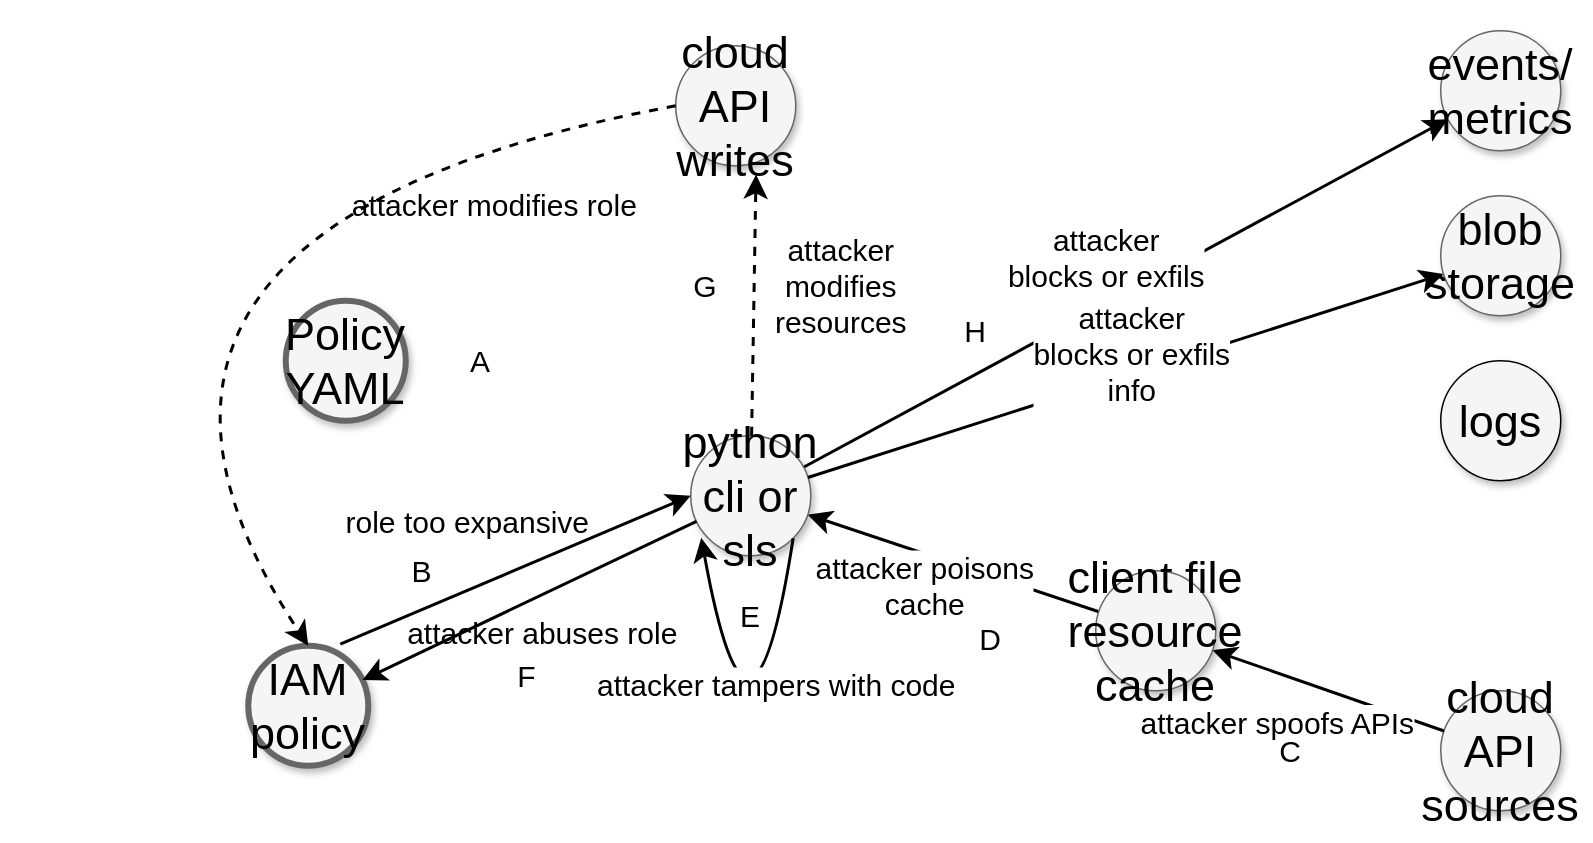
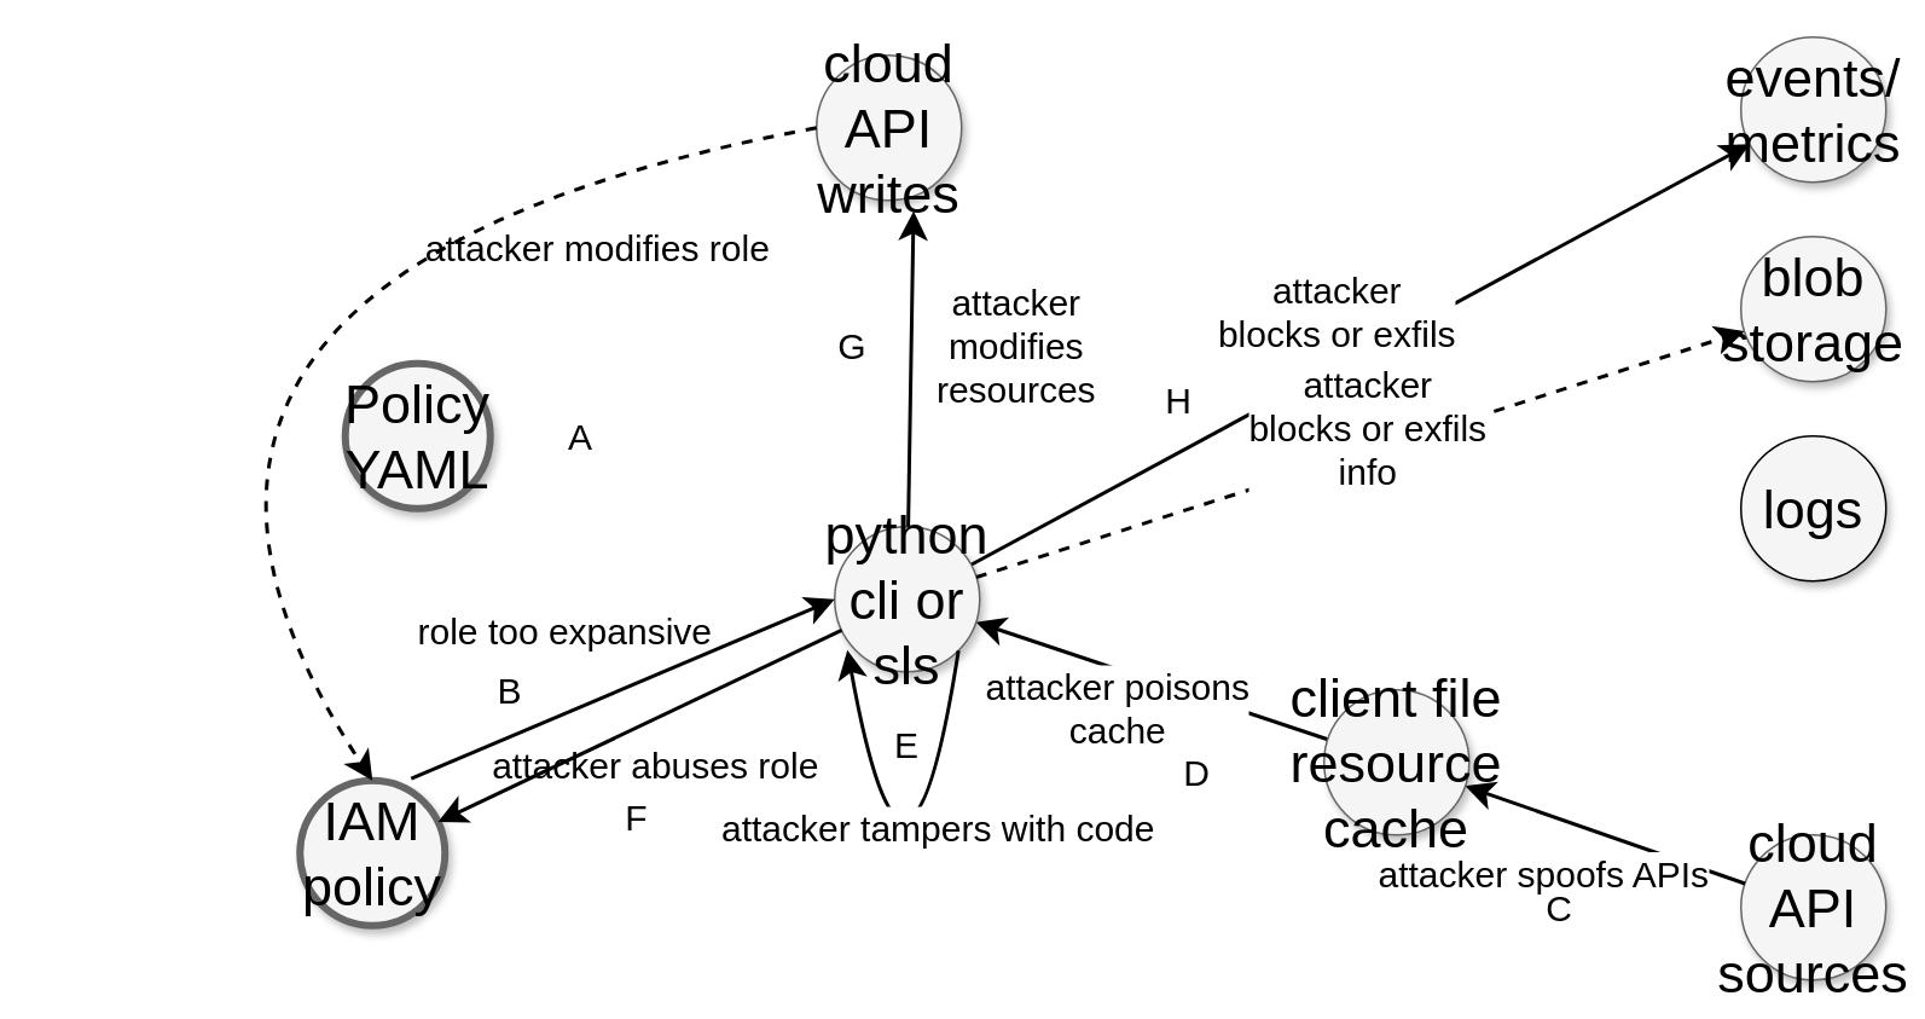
  <mxCell id="0" />
  <mxCell id="1" parent="0" />
  <mxCell id="2" value="Policy YAML" style="ellipse;whiteSpace=wrap;html=1;rounded=0;shadow=1;strokeColor=#666666;strokeWidth=4;fontSize=30;align=center;fillColor=#f5f5f5;" vertex="1" parent="1"><mxGeometry x="190" y="200" width="80" height="80" as="geometry" /></mxCell>
  <mxCell id="3" style="edgeStyle=none;curved=1;html=1;startSize=10;endFill=0;endSize=10;strokeWidth=2;fontSize=12;rounded=0;startArrow=classic;startFill=1;endArrow=none;" edge="1" parent="1" source="7" target="14"><mxGeometry relative="1" as="geometry" /></mxCell>
  <mxCell id="4" value="attacker poisons&lt;br&gt;cache" style="text;html=1;resizable=0;points=[];align=center;verticalAlign=middle;labelBackgroundColor=#ffffff;fontSize=20;" vertex="1" connectable="0" parent="3"><mxGeometry x="0.154" relative="1" as="geometry"><mxPoint x="-34" y="10" as="offset" /></mxGeometry></mxCell>
  <mxCell id="5" style="edgeStyle=none;curved=1;html=1;startSize=10;endFill=1;endSize=10;strokeWidth=2;fontSize=12;rounded=0;" edge="1" parent="1" source="7" target="11"><mxGeometry relative="1" as="geometry" /></mxCell>
  <mxCell id="6" value="attacker&lt;br&gt;blocks or exfils&lt;br&gt;info" style="text;html=1;resizable=0;points=[];align=center;verticalAlign=middle;labelBackgroundColor=#ffffff;fontSize=20;" vertex="1" connectable="0" parent="5"><mxGeometry x="0.167" y="-3" relative="1" as="geometry"><mxPoint x="-51" y="4" as="offset" /></mxGeometry></mxCell>
  <mxCell id="7" value="python&lt;br&gt;cli or sls" style="ellipse;whiteSpace=wrap;html=1;rounded=0;shadow=1;strokeColor=#666666;strokeWidth=1;fontSize=30;align=center;fillColor=#f5f5f5;" vertex="1" parent="1"><mxGeometry x="460" y="290" width="80" height="80" as="geometry" /></mxCell>
  <mxCell id="8" value="cloud API sources" style="ellipse;whiteSpace=wrap;html=1;rounded=0;shadow=1;strokeColor=#666666;strokeWidth=1;fontSize=30;align=center;fillColor=#f5f5f5;" vertex="1" parent="1"><mxGeometry x="960" y="460" width="80" height="80" as="geometry" /></mxCell>
- <mxCell id="9" style="edgeStyle=none;curved=1;html=1;startSize=10;endFill=1;endSize=10;strokeWidth=2;fontSize=12;rounded=0;" edge="1" parent="1" source="7" target="15"><mxGeometry relative="1" as="geometry" /></mxCell>
+ <mxCell id="9" style="edgeStyle=none;curved=1;html=1;startSize=10;endFill=1;endSize=10;strokeWidth=2;fontSize=12;rounded=0;dashed=1;" edge="1" parent="1" source="7" target="15"><mxGeometry relative="1" as="geometry" /></mxCell>
  <mxCell id="10" value="attacker&lt;br&gt;blocks or exfils&lt;br&gt;info" style="text;html=1;resizable=0;points=[];align=center;verticalAlign=middle;labelBackgroundColor=#ffffff;fontSize=20;" vertex="1" connectable="0" parent="9"><mxGeometry x="-0.073" y="-5" relative="1" as="geometry"><mxPoint x="18" y="-25" as="offset" /></mxGeometry></mxCell>
  <mxCell id="11" value="events/&lt;br&gt;metrics" style="ellipse;whiteSpace=wrap;html=1;rounded=0;shadow=1;strokeColor=#666666;strokeWidth=1;fontSize=30;align=center;fillColor=#f5f5f5;" vertex="1" parent="1"><mxGeometry x="960" y="20" width="80" height="80" as="geometry" /></mxCell>
  <mxCell id="12" style="edgeStyle=none;curved=1;html=1;startSize=10;endFill=0;endSize=10;strokeWidth=2;fontSize=12;rounded=0;startArrow=classic;startFill=1;endArrow=none;" edge="1" parent="1" source="14" target="8"><mxGeometry relative="1" as="geometry"><mxPoint x="1120" y="330" as="targetPoint" /></mxGeometry></mxCell>
  <mxCell id="13" value="attacker spoofs APIs" style="text;html=1;resizable=0;points=[];align=center;verticalAlign=middle;labelBackgroundColor=#ffffff;fontSize=20;" vertex="1" connectable="0" parent="12"><mxGeometry x="-0.349" y="-1" relative="1" as="geometry"><mxPoint x="-7" y="29" as="offset" /></mxGeometry></mxCell>
  <mxCell id="14" value="client file resource cache" style="ellipse;whiteSpace=wrap;html=1;rounded=0;shadow=1;strokeColor=#666666;strokeWidth=1;fontSize=30;align=center;fillColor=#f5f5f5;" vertex="1" parent="1"><mxGeometry x="730" y="380" width="80" height="80" as="geometry" /></mxCell>
  <mxCell id="15" value="blob storage" style="ellipse;whiteSpace=wrap;html=1;rounded=0;shadow=1;strokeColor=#666666;strokeWidth=1;fontSize=30;align=center;fillColor=#f5f5f5;" vertex="1" parent="1"><mxGeometry x="960" y="130" width="80" height="80" as="geometry" /></mxCell>
  <mxCell id="16" value="logs" style="ellipse;whiteSpace=wrap;html=1;rounded=0;shadow=1;strokeWidth=1;fontSize=30;align=center;fillColor=#f5f5f5;" vertex="1" parent="1"><mxGeometry x="960" y="240" width="80" height="80" as="geometry" /></mxCell>
  <mxCell id="17" value="E" style="text;html=1;strokeColor=none;fillColor=none;align=center;verticalAlign=middle;whiteSpace=wrap;rounded=0;shadow=1;labelBackgroundColor=none;fontSize=20;" vertex="1" parent="1"><mxGeometry x="480" y="400" width="40" height="20" as="geometry" /></mxCell>
  <mxCell id="18" value="D" style="text;html=1;strokeColor=none;fillColor=none;align=center;verticalAlign=middle;whiteSpace=wrap;rounded=0;shadow=1;labelBackgroundColor=none;fontSize=20;" vertex="1" parent="1"><mxGeometry x="640" y="415" width="40" height="20" as="geometry" /></mxCell>
  <mxCell id="19" value="H" style="text;html=1;strokeColor=none;fillColor=none;align=center;verticalAlign=middle;whiteSpace=wrap;rounded=0;shadow=1;labelBackgroundColor=none;fontSize=20;" vertex="1" parent="1"><mxGeometry x="630" y="210" width="40" height="20" as="geometry" /></mxCell>
  <mxCell id="20" value="C" style="text;html=1;strokeColor=none;fillColor=none;align=center;verticalAlign=middle;whiteSpace=wrap;rounded=0;shadow=1;labelBackgroundColor=none;fontSize=20;" vertex="1" parent="1"><mxGeometry x="840" y="490" width="40" height="20" as="geometry" /></mxCell>
  <mxCell id="21" style="edgeStyle=none;curved=1;html=1;startSize=10;endFill=0;endSize=10;strokeWidth=2;fontSize=12;rounded=0;startArrow=classic;startFill=1;endArrow=none;entryX=1;entryY=1;entryDx=0;entryDy=0;" edge="1" parent="1" target="7"><mxGeometry relative="1" as="geometry"><mxPoint x="467" y="358" as="sourcePoint" /><mxPoint x="530" y="350" as="targetPoint" /><Array as="points"><mxPoint x="500" y="540" /></Array></mxGeometry></mxCell>
  <mxCell id="22" value="attacker tampers with code" style="text;html=1;resizable=0;points=[];align=center;verticalAlign=middle;labelBackgroundColor=#ffffff;fontSize=20;" vertex="1" connectable="0" parent="21"><mxGeometry x="-0.349" y="-1" relative="1" as="geometry"><mxPoint x="29" y="-21" as="offset" /></mxGeometry></mxCell>
  <mxCell id="23" value="IAM policy" style="ellipse;whiteSpace=wrap;html=1;rounded=0;shadow=1;strokeColor=#666666;strokeWidth=4;fontSize=30;align=center;fillColor=#f5f5f5;" vertex="1" parent="1"><mxGeometry x="165" y="430" width="80" height="80" as="geometry" /></mxCell>
  <mxCell id="24" style="edgeStyle=none;curved=1;html=1;startSize=10;endArrow=classic;endFill=1;endSize=10;strokeColor=#000000;strokeWidth=2;fontSize=12;rounded=0;" edge="1" parent="1" source="7" target="23"><mxGeometry relative="1" as="geometry"><mxPoint x="345" y="550" as="sourcePoint" /><mxPoint x="565" y="550" as="targetPoint" /></mxGeometry></mxCell>
  <mxCell id="25" value="attacker abuses role" style="text;html=1;resizable=0;points=[];align=center;verticalAlign=middle;labelBackgroundColor=none;fontSize=20;" vertex="1" connectable="0" parent="24"><mxGeometry x="0.255" y="-5" relative="1" as="geometry"><mxPoint x="39" y="11" as="offset" /></mxGeometry></mxCell>
  <mxCell id="26" value="A" style="text;html=1;strokeColor=none;fillColor=none;align=center;verticalAlign=middle;whiteSpace=wrap;rounded=0;shadow=1;labelBackgroundColor=none;fontSize=20;" vertex="1" parent="1"><mxGeometry x="300" y="230" width="40" height="20" as="geometry" /></mxCell>
  <mxCell id="27" value="cloud&lt;br&gt;API&lt;br&gt;writes" style="ellipse;whiteSpace=wrap;html=1;rounded=0;shadow=1;strokeColor=#666666;strokeWidth=1;fontSize=30;align=center;fillColor=#f5f5f5;" vertex="1" parent="1"><mxGeometry x="450" y="30" width="80" height="80" as="geometry" /></mxCell>
- <mxCell id="28" style="edgeStyle=none;curved=1;html=1;startSize=10;endFill=1;endSize=10;strokeWidth=2;fontSize=12;rounded=0;entryX=0.669;entryY=1.074;entryDx=0;entryDy=0;entryPerimeter=0;dashed=1;" edge="1" parent="1" source="7" target="27"><mxGeometry relative="1" as="geometry"><mxPoint x="549.802" y="336.03" as="sourcePoint" /><mxPoint x="970.194" y="293.934" as="targetPoint" /></mxGeometry></mxCell>
+ <mxCell id="28" style="edgeStyle=none;curved=1;html=1;startSize=10;endFill=1;endSize=10;strokeWidth=2;fontSize=12;rounded=0;entryX=0.669;entryY=1.074;entryDx=0;entryDy=0;entryPerimeter=0;" edge="1" parent="1" source="7" target="27"><mxGeometry relative="1" as="geometry"><mxPoint x="549.802" y="336.03" as="sourcePoint" /><mxPoint x="970.194" y="293.934" as="targetPoint" /></mxGeometry></mxCell>
  <mxCell id="29" value="attacker&lt;br&gt;modifies&lt;br&gt;resources" style="text;html=1;resizable=0;points=[];align=center;verticalAlign=middle;labelBackgroundColor=#ffffff;fontSize=20;" vertex="1" connectable="0" parent="28"><mxGeometry x="-0.266" y="2" relative="1" as="geometry"><mxPoint x="60" y="-36" as="offset" /></mxGeometry></mxCell>
  <mxCell id="30" value="G" style="text;html=1;strokeColor=none;fillColor=none;align=center;verticalAlign=middle;whiteSpace=wrap;rounded=0;shadow=1;labelBackgroundColor=none;fontSize=20;" vertex="1" parent="1"><mxGeometry x="450" y="180" width="40" height="20" as="geometry" /></mxCell>
  <mxCell id="31" style="edgeStyle=none;curved=1;html=1;startSize=10;endArrow=classic;endFill=1;endSize=10;strokeColor=#000000;strokeWidth=2;fontSize=12;rounded=0;exitX=0;exitY=0.5;exitDx=0;exitDy=0;entryX=0.5;entryY=0;entryDx=0;entryDy=0;dashed=1;" edge="1" parent="1" source="27" target="23"><mxGeometry relative="1" as="geometry"><mxPoint x="470.929" y="348.572" as="sourcePoint" /><mxPoint x="279.043" y="391.305" as="targetPoint" /><Array as="points"><mxPoint x="20" y="150" /></Array></mxGeometry></mxCell>
  <mxCell id="32" value="attacker modifies role" style="text;html=1;resizable=0;points=[];align=center;verticalAlign=middle;labelBackgroundColor=none;fontSize=20;" vertex="1" connectable="0" parent="31"><mxGeometry x="0.255" y="-5" relative="1" as="geometry"><mxPoint x="286" y="-57" as="offset" /></mxGeometry></mxCell>
  <mxCell id="33" style="edgeStyle=none;curved=1;html=1;startSize=10;endArrow=classic;endFill=1;endSize=10;strokeColor=#000000;strokeWidth=2;fontSize=12;rounded=0;exitX=0.767;exitY=-0.013;exitDx=0;exitDy=0;exitPerimeter=0;entryX=0;entryY=0.5;entryDx=0;entryDy=0;" edge="1" parent="1" source="23" target="7"><mxGeometry relative="1" as="geometry"><mxPoint x="277.986" y="262.533" as="sourcePoint" /><mxPoint x="472.036" y="327.401" as="targetPoint" /></mxGeometry></mxCell>
  <mxCell id="34" value="role too expansive" style="text;html=1;resizable=0;points=[];align=center;verticalAlign=middle;labelBackgroundColor=none;fontSize=20;" vertex="1" connectable="0" parent="33"><mxGeometry x="0.255" y="-5" relative="1" as="geometry"><mxPoint x="-64" y="-25" as="offset" /></mxGeometry></mxCell>
  <mxCell id="35" value="F" style="text;html=1;strokeColor=none;fillColor=none;align=center;verticalAlign=middle;whiteSpace=wrap;rounded=0;shadow=1;labelBackgroundColor=none;fontSize=20;" vertex="1" parent="1"><mxGeometry x="331" y="440" width="40" height="20" as="geometry" /></mxCell>
  <mxCell id="36" value="B" style="text;html=1;strokeColor=none;fillColor=none;align=center;verticalAlign=middle;whiteSpace=wrap;rounded=0;shadow=1;labelBackgroundColor=none;fontSize=20;" vertex="1" parent="1"><mxGeometry x="261" y="370" width="40" height="20" as="geometry" /></mxCell>
